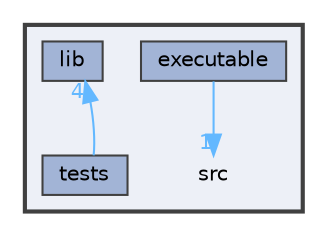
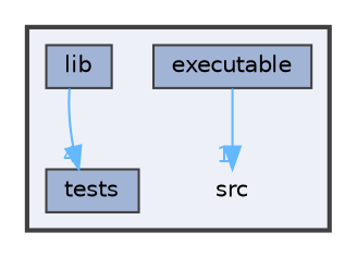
  digraph {
    compound=true
    node [fontname=Helvetica fontsize=10 shape=box color=grey25 fillcolor="#a2b4d6" style=filled]
    edge [color=steelblue1 fontcolor=steelblue1 fontname=Helvetica fontsize=10 labeldistance=1.5 labelfontname=Helvetica labelfontsize=10]
    n1 [height=0.2 label=src shape=plaintext width=0.4 color="" fillcolor="" style=""]
    n2 [height=0.2 label=executable width=0.4]
    n3 [height=0.2 label=lib width=0.4]
    n4 [height=0.2 label=tests width=0.4]
    subgraph cluster_1 {
      bgcolor="#edf0f7"
      fontname=Helvetica
      fontsize=10
      pencolor=grey25
      style="filled,bold"
      n1
      n2
      n3
      n4
    }
    n2 -> n1 [headlabel=1]
-   n4 -> n3 [headlabel=4]
+   n3 -> n4 [headlabel=4]
  }
